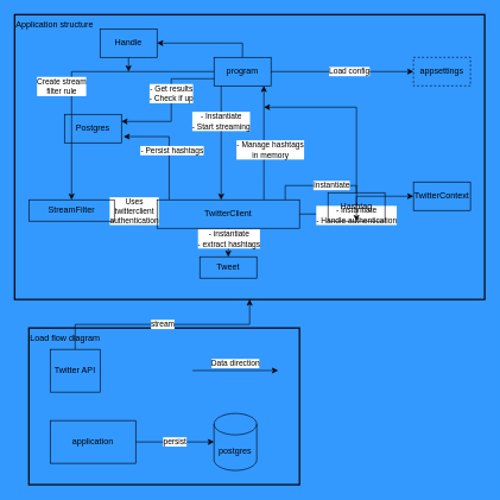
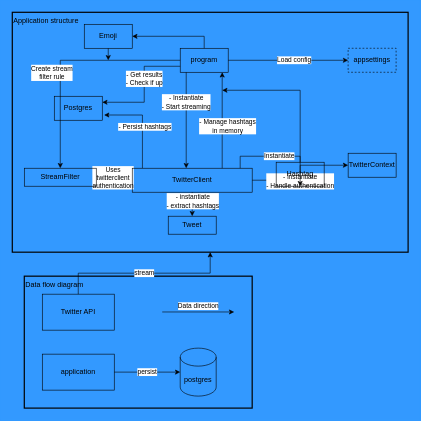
  <mxCell id="0" />
  <mxCell id="1" parent="0" />
  <mxCell id="2" value="&lt;div&gt;Application structure&lt;br&gt;&lt;/div&gt;" style="rounded=0;whiteSpace=wrap;html=1;fillColor=none;align=left;verticalAlign=top;strokeWidth=2;" parent="1" vertex="1"><mxGeometry y="20" width="660" height="400" as="geometry" x="20" /></mxCell>
- <mxCell id="3" value="Load flow diagram" style="rounded=0;whiteSpace=wrap;html=1;fillColor=none;verticalAlign=top;align=left;strokeWidth=2;" parent="1" vertex="1"><mxGeometry x="40" y="460" width="380" height="220" as="geometry" /></mxCell>
+ <mxCell id="3" value="Data flow diagram" style="rounded=0;whiteSpace=wrap;html=1;fillColor=none;verticalAlign=top;align=left;strokeWidth=2;" parent="1" vertex="1"><mxGeometry x="40" y="460" width="380" height="220" as="geometry" /></mxCell>
  <mxCell id="4" value="stream" style="edgeStyle=orthogonalEdgeStyle;rounded=0;orthogonalLoop=1;jettySize=auto;html=1;" parent="1" source="5" target="2" edge="1"><mxGeometry relative="1" as="geometry" /></mxCell>
- <mxCell id="5" value="Twitter API" style="rounded=0;whiteSpace=wrap;html=1;fillColor=none;" parent="1" vertex="1"><mxGeometry x="70" y="490" width="70" height="60" as="geometry" /></mxCell>
+ <mxCell id="5" value="Twitter API" style="rounded=0;whiteSpace=wrap;html=1;fillColor=none;" parent="1" vertex="1"><mxGeometry x="70" y="490" width="120" height="60" as="geometry" /></mxCell>
  <mxCell id="6" value="persist" style="edgeStyle=orthogonalEdgeStyle;rounded=0;orthogonalLoop=1;jettySize=auto;html=1;entryX=0;entryY=0.5;entryDx=0;entryDy=0;entryPerimeter=0;" parent="1" source="7" target="17" edge="1"><mxGeometry relative="1" as="geometry"><mxPoint x="270" y="640" as="targetPoint" /></mxGeometry></mxCell>
  <mxCell id="7" value="application" style="rounded=0;whiteSpace=wrap;html=1;fillColor=none;" parent="1" vertex="1"><mxGeometry x="70" y="590" width="120" height="60" as="geometry" /></mxCell>
  <mxCell id="8" value="Data direction" style="endArrow=classic;html=1;" parent="1" edge="1"><mxGeometry y="10" width="50" height="50" relative="1" as="geometry"><mxPoint x="270" y="519.71" as="sourcePoint" /><mxPoint x="390" y="519.71" as="targetPoint" /><mxPoint as="offset" /></mxGeometry></mxCell>
  <mxCell id="9" value="" style="edgeStyle=orthogonalEdgeStyle;rounded=0;orthogonalLoop=1;jettySize=auto;html=1;entryX=0;entryY=0.5;entryDx=0;entryDy=0;" parent="1" source="16" target="18" edge="1"><mxGeometry relative="1" as="geometry" /></mxCell>
  <mxCell id="10" value="Load config" style="edgeLabel;html=1;align=center;verticalAlign=middle;resizable=0;points=[];" parent="9" vertex="1" connectable="0"><mxGeometry x="0.094" y="1" relative="1" as="geometry"><mxPoint as="offset" /></mxGeometry></mxCell>
  <mxCell id="11" value="&lt;div&gt;- Instantiate&lt;/div&gt;&lt;div&gt;- Start streaming&lt;br&gt;&lt;/div&gt;" style="edgeStyle=orthogonalEdgeStyle;rounded=0;orthogonalLoop=1;jettySize=auto;html=1;" parent="1" source="16" edge="1"><mxGeometry x="-0.375" relative="1" as="geometry"><mxPoint x="310" y="280" as="targetPoint" /><Array as="points"><mxPoint x="310" y="280" /></Array><mxPoint as="offset" /></mxGeometry></mxCell>
  <mxCell id="12" style="edgeStyle=orthogonalEdgeStyle;rounded=0;orthogonalLoop=1;jettySize=auto;html=1;entryX=0.5;entryY=0;entryDx=0;entryDy=0;" parent="1" source="16" target="24" edge="1"><mxGeometry relative="1" as="geometry" /></mxCell>
  <mxCell id="13" value="&lt;div&gt;Create stream&lt;/div&gt;&lt;div&gt;filter rule&lt;br&gt;&lt;/div&gt;" style="edgeLabel;html=1;align=center;verticalAlign=middle;resizable=0;points=[];" parent="12" vertex="1" connectable="0"><mxGeometry x="-0.083" y="-1" relative="1" as="geometry"><mxPoint x="-40.67" y="21" as="offset" /></mxGeometry></mxCell>
  <mxCell id="14" value="- Get results&lt;br&gt;- Check if up" style="edgeStyle=orthogonalEdgeStyle;rounded=0;orthogonalLoop=1;jettySize=auto;html=1;entryX=1;entryY=0.25;entryDx=0;entryDy=0;" parent="1" source="16" target="36" edge="1"><mxGeometry x="-0.143" relative="1" as="geometry"><Array as="points"><mxPoint x="240" y="110" /><mxPoint x="240" y="170" /></Array><mxPoint as="offset" /></mxGeometry></mxCell>
  <mxCell id="15" style="edgeStyle=orthogonalEdgeStyle;rounded=0;orthogonalLoop=1;jettySize=auto;html=1;exitX=0.5;exitY=0;exitDx=0;exitDy=0;entryX=1;entryY=0.5;entryDx=0;entryDy=0;" parent="1" source="16" target="20" edge="1"><mxGeometry relative="1" as="geometry" /></mxCell>
  <mxCell id="16" value="program" style="rounded=0;whiteSpace=wrap;html=1;fillColor=none;" parent="1" vertex="1"><mxGeometry x="300" y="80" width="80" height="40" as="geometry" /></mxCell>
  <mxCell id="17" value="postgres" style="shape=cylinder3;whiteSpace=wrap;html=1;boundedLbl=1;backgroundOutline=1;size=15;fillColor=none;" parent="1" vertex="1"><mxGeometry x="300" y="580" width="60" height="80" as="geometry" /></mxCell>
  <mxCell id="18" value="appsettings" style="rounded=0;whiteSpace=wrap;html=1;fillColor=none;dashed=1;" parent="1" vertex="1"><mxGeometry x="580" y="80" width="80" height="40" as="geometry" /></mxCell>
  <mxCell id="19" style="edgeStyle=orthogonalEdgeStyle;rounded=0;orthogonalLoop=1;jettySize=auto;html=1;" parent="1" source="20" edge="1"><mxGeometry relative="1" as="geometry"><mxPoint x="180" y="100" as="targetPoint" /></mxGeometry></mxCell>
- <mxCell id="20" value="Handle" style="rounded=0;whiteSpace=wrap;html=1;fillColor=none;" parent="1" vertex="1"><mxGeometry x="140" y="40" width="80" height="40" as="geometry" /></mxCell>
+ <mxCell id="20" value="Emoji" style="rounded=0;whiteSpace=wrap;html=1;fillColor=none;" parent="1" vertex="1"><mxGeometry x="140" y="40" width="80" height="40" as="geometry" /></mxCell>
  <mxCell id="21" value="Tweet" style="rounded=0;whiteSpace=wrap;html=1;fillColor=none;" parent="1" vertex="1"><mxGeometry x="280" y="360" width="80" height="30" as="geometry" /></mxCell>
  <mxCell id="22" style="edgeStyle=orthogonalEdgeStyle;rounded=0;orthogonalLoop=1;jettySize=auto;html=1;entryX=0;entryY=0.5;entryDx=0;entryDy=0;" parent="1" source="24" target="34" edge="1"><mxGeometry relative="1" as="geometry" /></mxCell>
  <mxCell id="23" value="&lt;div&gt;Uses&lt;/div&gt;&lt;div&gt;twitterclient&lt;/div&gt;&lt;div&gt;authentication&lt;br&gt;&lt;/div&gt;" style="edgeLabel;html=1;align=center;verticalAlign=middle;resizable=0;points=[];" parent="22" vertex="1" connectable="0"><mxGeometry x="-0.297" y="1" relative="1" as="geometry"><mxPoint x="4.57" y="1" as="offset" /></mxGeometry></mxCell>
  <mxCell id="24" value="StreamFilter" style="rounded=0;whiteSpace=wrap;html=1;fillColor=none;" parent="1" vertex="1"><mxGeometry x="40" y="280" width="120" height="30" as="geometry" /></mxCell>
  <mxCell id="25" style="edgeStyle=orthogonalEdgeStyle;rounded=0;orthogonalLoop=1;jettySize=auto;html=1;entryX=0;entryY=0.5;entryDx=0;entryDy=0;" parent="1" source="34" target="35" edge="1"><mxGeometry relative="1" as="geometry" /></mxCell>
  <mxCell id="26" value="&lt;div&gt;- instantiate&lt;/div&gt;&lt;div&gt;- Handle authentication&lt;br&gt;&lt;/div&gt;" style="edgeLabel;html=1;align=center;verticalAlign=middle;resizable=0;points=[];" parent="25" vertex="1" connectable="0"><mxGeometry x="-0.249" y="-1" relative="1" as="geometry"><mxPoint x="10" as="offset" /></mxGeometry></mxCell>
  <mxCell id="27" style="edgeStyle=orthogonalEdgeStyle;rounded=0;orthogonalLoop=1;jettySize=auto;html=1;exitX=0.085;exitY=-0.004;exitDx=0;exitDy=0;exitPerimeter=0;entryX=1.039;entryY=0.782;entryDx=0;entryDy=0;entryPerimeter=0;" parent="1" source="34" target="36" edge="1"><mxGeometry relative="1" as="geometry"><mxPoint x="250" y="230" as="targetPoint" /><Array as="points"><mxPoint x="237" y="191" /></Array></mxGeometry></mxCell>
  <mxCell id="28" value="&lt;div&gt;- Persist hashtags&lt;/div&gt;" style="edgeLabel;html=1;align=center;verticalAlign=middle;resizable=0;points=[];" parent="27" vertex="1" connectable="0"><mxGeometry x="-0.194" relative="1" as="geometry"><mxPoint x="3" y="-8.41" as="offset" /></mxGeometry></mxCell>
  <mxCell id="29" style="edgeStyle=orthogonalEdgeStyle;rounded=0;orthogonalLoop=1;jettySize=auto;html=1;" parent="1" source="34" edge="1"><mxGeometry relative="1" as="geometry"><mxPoint x="370" y="120" as="targetPoint" /><Array as="points"><mxPoint x="370" y="120" /></Array></mxGeometry></mxCell>
  <mxCell id="30" value="&lt;div&gt;- Manage hashtags&lt;/div&gt;&lt;div&gt;in memory&lt;br&gt;&lt;/div&gt;" style="edgeLabel;html=1;align=center;verticalAlign=middle;resizable=0;points=[];" parent="29" vertex="1" connectable="0"><mxGeometry x="0.181" y="1" relative="1" as="geometry"><mxPoint x="9.31" y="23.03" as="offset" /></mxGeometry></mxCell>
  <mxCell id="31" style="edgeStyle=orthogonalEdgeStyle;rounded=0;orthogonalLoop=1;jettySize=auto;html=1;entryX=0.5;entryY=0;entryDx=0;entryDy=0;" parent="1" source="34" target="21" edge="1"><mxGeometry relative="1" as="geometry" /></mxCell>
  <mxCell id="32" value="&lt;div&gt;- instantiate&lt;/div&gt;&lt;div&gt;- extract hashtags&lt;br&gt;&lt;/div&gt;" style="edgeLabel;html=1;align=center;verticalAlign=middle;resizable=0;points=[];" parent="31" vertex="1" connectable="0"><mxGeometry x="-0.293" relative="1" as="geometry"><mxPoint as="offset" /></mxGeometry></mxCell>
  <mxCell id="33" value="Instantiate" style="edgeStyle=orthogonalEdgeStyle;rounded=0;orthogonalLoop=1;jettySize=auto;html=1;entryX=0.5;entryY=1;entryDx=0;entryDy=0;exitX=0.9;exitY=0;exitDx=0;exitDy=0;exitPerimeter=0;" parent="1" source="34" target="38" edge="1"><mxGeometry relative="1" as="geometry"><Array as="points"><mxPoint x="400" y="260" /><mxPoint x="500" y="260" /></Array></mxGeometry></mxCell>
  <mxCell id="34" value="TwitterClient" style="rounded=0;whiteSpace=wrap;html=1;fillColor=none;" parent="1" vertex="1"><mxGeometry x="220" y="280" width="200" height="40" as="geometry" /></mxCell>
  <mxCell id="35" value="TwitterContext" style="rounded=0;whiteSpace=wrap;html=1;fillColor=none;" parent="1" vertex="1"><mxGeometry x="580" y="255" width="80" height="40" as="geometry" /></mxCell>
  <mxCell id="36" value="Postgres" style="rounded=0;whiteSpace=wrap;html=1;fillColor=none;" parent="1" vertex="1"><mxGeometry x="90" y="160" width="80" height="40" as="geometry" /></mxCell>
  <mxCell id="37" style="edgeStyle=orthogonalEdgeStyle;rounded=0;orthogonalLoop=1;jettySize=auto;html=1;exitX=0.5;exitY=0;exitDx=0;exitDy=0;" parent="1" source="38" edge="1"><mxGeometry relative="1" as="geometry"><mxPoint x="370" y="150" as="targetPoint" /><Array as="points"><mxPoint x="500" y="150" /><mxPoint x="370" y="150" /></Array></mxGeometry></mxCell>
  <mxCell id="38" value="Hashtag" style="rounded=0;whiteSpace=wrap;html=1;fillColor=none;" parent="1" vertex="1"><mxGeometry x="460" y="270" width="80" height="40" as="geometry" /></mxCell>
